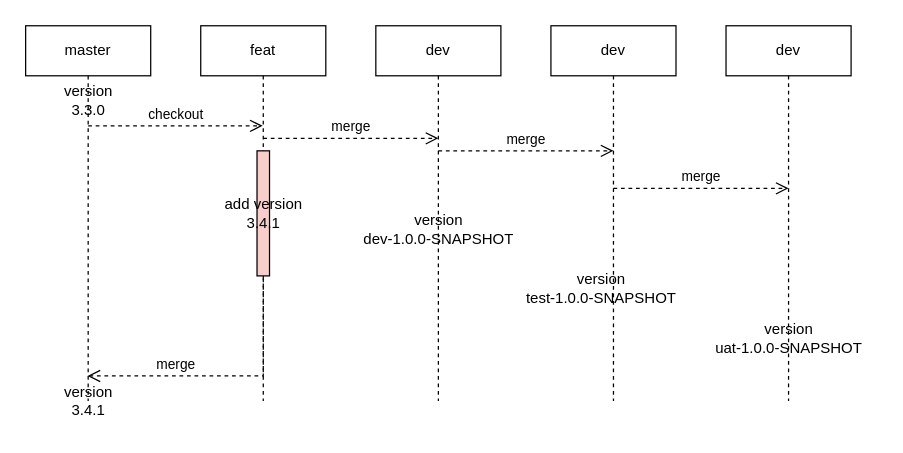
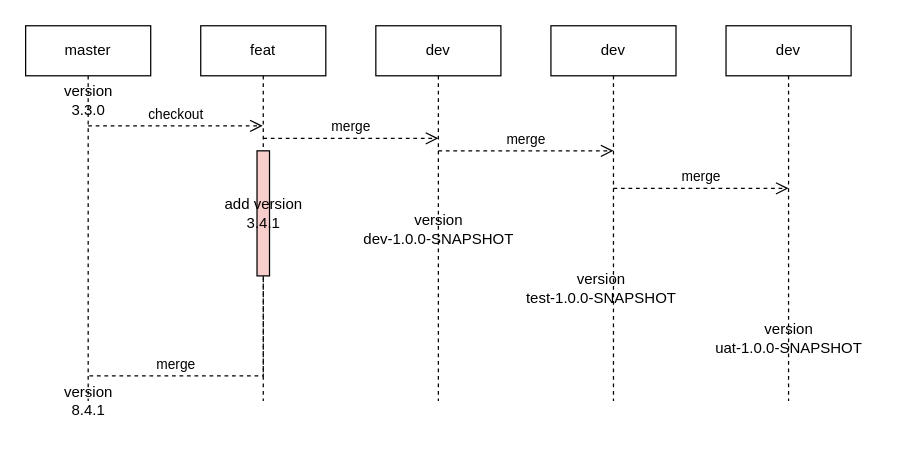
  <mxCell id="0" />
  <mxCell id="1" parent="0" />
  <mxCell id="2" value="master" style="shape=umlLifeline;perimeter=lifelinePerimeter;whiteSpace=wrap;html=1;container=0;dropTarget=0;collapsible=0;recursiveResize=0;outlineConnect=0;portConstraint=eastwest;newEdgeStyle={&quot;edgeStyle&quot;:&quot;elbowEdgeStyle&quot;,&quot;elbow&quot;:&quot;vertical&quot;,&quot;curved&quot;:0,&quot;rounded&quot;:0};" parent="1" vertex="1"><mxGeometry x="20" y="20" width="100" height="300" as="geometry" /></mxCell>
  <mxCell id="3" value="dev" style="shape=umlLifeline;perimeter=lifelinePerimeter;whiteSpace=wrap;html=1;container=0;dropTarget=0;collapsible=0;recursiveResize=0;outlineConnect=0;portConstraint=eastwest;newEdgeStyle={&quot;edgeStyle&quot;:&quot;elbowEdgeStyle&quot;,&quot;elbow&quot;:&quot;vertical&quot;,&quot;curved&quot;:0,&quot;rounded&quot;:0};" parent="1" vertex="1"><mxGeometry x="300" y="20" width="100" height="300" as="geometry" /></mxCell>
  <mxCell id="4" value="checkout" style="html=1;verticalAlign=bottom;endArrow=open;dashed=1;endSize=8;edgeStyle=elbowEdgeStyle;elbow=vertical;curved=0;rounded=0;" parent="1" target="7" edge="1"><mxGeometry x="0.004" relative="1" as="geometry"><mxPoint x="235" y="100" as="targetPoint" /><Array as="points"><mxPoint x="150" y="100" /></Array><mxPoint x="70" y="100" as="sourcePoint" /><mxPoint as="offset" /></mxGeometry></mxCell>
  <mxCell id="5" value="dev" style="shape=umlLifeline;perimeter=lifelinePerimeter;whiteSpace=wrap;html=1;container=0;dropTarget=0;collapsible=0;recursiveResize=0;outlineConnect=0;portConstraint=eastwest;newEdgeStyle={&quot;edgeStyle&quot;:&quot;elbowEdgeStyle&quot;,&quot;elbow&quot;:&quot;vertical&quot;,&quot;curved&quot;:0,&quot;rounded&quot;:0};" vertex="1" parent="1"><mxGeometry x="440" y="20" width="100" height="300" as="geometry" /></mxCell>
  <mxCell id="6" value="dev" style="shape=umlLifeline;perimeter=lifelinePerimeter;whiteSpace=wrap;html=1;container=0;dropTarget=0;collapsible=0;recursiveResize=0;outlineConnect=0;portConstraint=eastwest;newEdgeStyle={&quot;edgeStyle&quot;:&quot;elbowEdgeStyle&quot;,&quot;elbow&quot;:&quot;vertical&quot;,&quot;curved&quot;:0,&quot;rounded&quot;:0};" vertex="1" parent="1"><mxGeometry x="580" y="20" width="100" height="300" as="geometry" /></mxCell>
  <mxCell id="7" value="feat" style="shape=umlLifeline;perimeter=lifelinePerimeter;whiteSpace=wrap;html=1;container=0;dropTarget=0;collapsible=0;recursiveResize=0;outlineConnect=0;portConstraint=eastwest;newEdgeStyle={&quot;edgeStyle&quot;:&quot;elbowEdgeStyle&quot;,&quot;elbow&quot;:&quot;vertical&quot;,&quot;curved&quot;:0,&quot;rounded&quot;:0};" vertex="1" parent="1"><mxGeometry x="160" y="20" width="100" height="300" as="geometry" /></mxCell>
  <mxCell id="8" style="edgeStyle=elbowEdgeStyle;rounded=0;orthogonalLoop=1;jettySize=auto;html=1;elbow=vertical;curved=0;" edge="1" parent="7" source="9" target="7"><mxGeometry relative="1" as="geometry" /></mxCell>
  <mxCell id="9" value="add version&lt;div&gt;3.4.1&lt;/div&gt;" style="html=1;points=[];perimeter=orthogonalPerimeter;outlineConnect=0;targetShapes=umlLifeline;portConstraint=eastwest;newEdgeStyle={&quot;edgeStyle&quot;:&quot;elbowEdgeStyle&quot;,&quot;elbow&quot;:&quot;vertical&quot;,&quot;curved&quot;:0,&quot;rounded&quot;:0};fillColor=#f8cecc;" vertex="1" parent="7"><mxGeometry x="45" y="100" width="10" height="100" as="geometry" /></mxCell>
- <mxCell id="10" value="merge" style="html=1;verticalAlign=bottom;endArrow=open;dashed=1;endSize=8;edgeStyle=elbowEdgeStyle;elbow=vertical;curved=0;rounded=0;" edge="1" parent="1" source="9" target="2"><mxGeometry x="0.36" relative="1" as="geometry"><mxPoint x="220" y="300" as="targetPoint" /><Array as="points"><mxPoint x="160" y="300" /></Array><mxPoint x="80" y="300" as="sourcePoint" /><mxPoint as="offset" /></mxGeometry></mxCell>
+ <mxCell id="10" value="merge" style="html=1;verticalAlign=bottom;endArrow=none;dashed=1;endSize=8;edgeStyle=elbowEdgeStyle;elbow=vertical;curved=0;rounded=0;" edge="1" parent="1" source="9" target="2"><mxGeometry x="0.36" relative="1" as="geometry"><mxPoint x="220" y="300" as="targetPoint" /><Array as="points"><mxPoint x="160" y="300" /></Array><mxPoint x="80" y="300" as="sourcePoint" /><mxPoint as="offset" /></mxGeometry></mxCell>
  <mxCell id="11" value="merge" style="html=1;verticalAlign=bottom;endArrow=open;dashed=1;endSize=8;edgeStyle=elbowEdgeStyle;elbow=vertical;curved=0;rounded=0;" edge="1" parent="1"><mxGeometry x="0.004" relative="1" as="geometry"><mxPoint x="350" y="110" as="targetPoint" /><Array as="points"><mxPoint x="290" y="110" /></Array><mxPoint x="210" y="110" as="sourcePoint" /><mxPoint as="offset" /></mxGeometry></mxCell>
  <mxCell id="12" value="merge" style="html=1;verticalAlign=bottom;endArrow=open;dashed=1;endSize=8;edgeStyle=elbowEdgeStyle;elbow=vertical;curved=0;rounded=0;" edge="1" parent="1"><mxGeometry x="0.004" relative="1" as="geometry"><mxPoint x="490" y="120" as="targetPoint" /><Array as="points"><mxPoint x="430" y="120" /></Array><mxPoint x="350" y="120" as="sourcePoint" /><mxPoint as="offset" /></mxGeometry></mxCell>
  <mxCell id="13" value="merge" style="html=1;verticalAlign=bottom;endArrow=open;dashed=1;endSize=8;edgeStyle=elbowEdgeStyle;elbow=vertical;curved=0;rounded=0;" edge="1" parent="1"><mxGeometry x="0.004" relative="1" as="geometry"><mxPoint x="630" y="150" as="targetPoint" /><Array as="points"><mxPoint x="570" y="150" /></Array><mxPoint x="490" y="150" as="sourcePoint" /><mxPoint as="offset" /></mxGeometry></mxCell>
  <mxCell id="14" value="version&lt;div&gt;dev-1.0.0-SNAPSHOT&lt;/div&gt;" style="text;html=1;align=center;verticalAlign=middle;resizable=0;points=[];autosize=1;strokeColor=none;fillColor=none;" vertex="1" parent="1"><mxGeometry x="280" y="163" width="140" height="40" as="geometry" /></mxCell>
  <mxCell id="15" value="version&lt;div&gt;test-1.0.0-SNAPSHOT&lt;/div&gt;" style="text;html=1;align=center;verticalAlign=middle;resizable=0;points=[];autosize=1;strokeColor=none;fillColor=none;" vertex="1" parent="1"><mxGeometry x="410" y="210" width="140" height="40" as="geometry" /></mxCell>
  <mxCell id="16" value="version&lt;div&gt;uat-1.0.0-SNAPSHOT&lt;/div&gt;" style="text;html=1;align=center;verticalAlign=middle;resizable=0;points=[];autosize=1;strokeColor=none;fillColor=none;" vertex="1" parent="1"><mxGeometry x="560" y="250" width="140" height="40" as="geometry" /></mxCell>
  <mxCell id="17" value="version&lt;div&gt;3.3.0&lt;/div&gt;" style="text;html=1;align=center;verticalAlign=middle;resizable=0;points=[];autosize=1;strokeColor=none;fillColor=none;" vertex="1" parent="1"><mxGeometry x="40" y="60" width="60" height="40" as="geometry" /></mxCell>
- <mxCell id="18" value="version&lt;div&gt;3.4.1&lt;/div&gt;" style="text;html=1;align=center;verticalAlign=middle;resizable=0;points=[];autosize=1;strokeColor=none;fillColor=none;" vertex="1" parent="1"><mxGeometry x="40" y="300" width="60" height="40" as="geometry" /></mxCell>
+ <mxCell id="18" value="version&lt;div&gt;8.4.1&lt;/div&gt;" style="text;html=1;align=center;verticalAlign=middle;resizable=0;points=[];autosize=1;strokeColor=none;fillColor=none;" vertex="1" parent="1"><mxGeometry x="40" y="300" width="60" height="40" as="geometry" /></mxCell>
